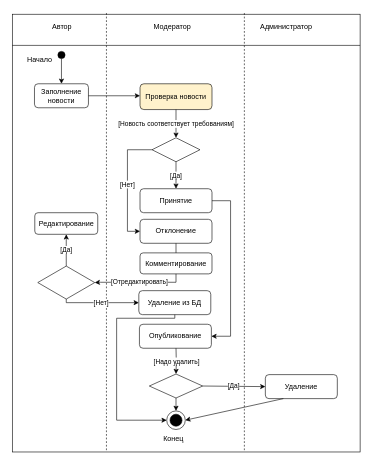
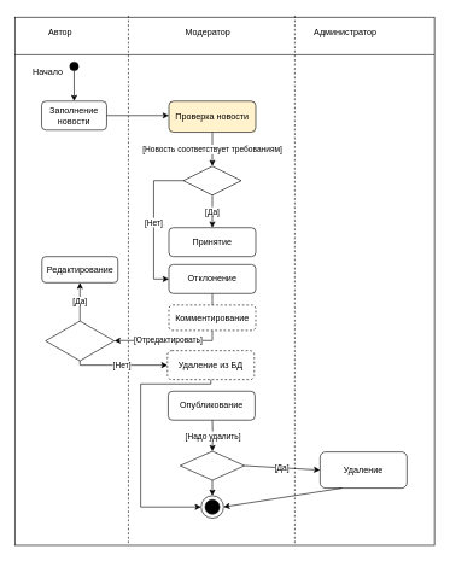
  <mxCell id="0" />
  <mxCell id="1" parent="0" />
  <mxCell id="2" value="" style="rounded=0;whiteSpace=wrap;html=1;fillColor=#FFFFFF;" vertex="1" parent="1"><mxGeometry x="20" y="23" width="580" height="730" as="geometry" /></mxCell>
  <mxCell id="3" value="" style="endArrow=none;html=1;rounded=0;" edge="1" parent="1"><mxGeometry width="50" height="50" relative="1" as="geometry"><mxPoint x="20" y="75" as="sourcePoint" /><mxPoint x="600" y="75" as="targetPoint" /></mxGeometry></mxCell>
- <mxCell id="4" value="Автор" style="text;html=1;strokeColor=none;fillColor=none;align=center;verticalAlign=middle;whiteSpace=wrap;rounded=0;" vertex="1" parent="1"><mxGeometry x="73" y="29" width="60" height="30" as="geometry" /></mxCell>
+ <mxCell id="4" value="Автор" style="text;html=1;strokeColor=none;fillColor=none;align=center;verticalAlign=middle;whiteSpace=wrap;rounded=0;" vertex="1" parent="1"><mxGeometry x="53" y="29" width="60" height="30" as="geometry" /></mxCell>
  <mxCell id="5" value="Модератор" style="text;html=1;strokeColor=none;fillColor=none;align=center;verticalAlign=middle;whiteSpace=wrap;rounded=0;" vertex="1" parent="1"><mxGeometry x="257" y="29" width="60" height="30" as="geometry" /></mxCell>
  <mxCell id="6" value="Администратор" style="text;html=1;strokeColor=none;fillColor=none;align=center;verticalAlign=middle;whiteSpace=wrap;rounded=0;" vertex="1" parent="1"><mxGeometry x="447" y="29" width="60" height="30" as="geometry" /></mxCell>
  <mxCell id="7" value="" style="ellipse;whiteSpace=wrap;html=1;aspect=fixed;fillColor=#000000;" vertex="1" parent="1"><mxGeometry x="96" y="85" width="12" height="12" as="geometry" /></mxCell>
  <mxCell id="8" value="" style="endArrow=classic;html=1;rounded=0;exitX=0.5;exitY=1;exitDx=0;exitDy=0;" edge="1" parent="1" source="7"><mxGeometry width="50" height="50" relative="1" as="geometry"><mxPoint x="352" y="189" as="sourcePoint" /><mxPoint x="102" y="139" as="targetPoint" /></mxGeometry></mxCell>
  <mxCell id="9" value="Заполнение новости" style="rounded=1;whiteSpace=wrap;html=1;fillColor=#FFFFFF;" vertex="1" parent="1"><mxGeometry x="57" y="139" width="90" height="40" as="geometry" /></mxCell>
  <mxCell id="10" value="" style="endArrow=classic;html=1;rounded=0;" edge="1" parent="1"><mxGeometry width="50" height="50" relative="1" as="geometry"><mxPoint x="147" y="159" as="sourcePoint" /><mxPoint x="233" y="159" as="targetPoint" /></mxGeometry></mxCell>
  <mxCell id="11" value="Проверка новости" style="rounded=1;whiteSpace=wrap;html=1;fillColor=#fff2cc;" vertex="1" parent="1"><mxGeometry x="233" y="139" width="120" height="43" as="geometry" /></mxCell>
  <mxCell id="12" value="[Новость соответствует требованиям]" style="endArrow=classic;html=1;rounded=0;exitX=0.5;exitY=1;exitDx=0;exitDy=0;entryX=0.5;entryY=0;entryDx=0;entryDy=0;" edge="1" parent="1" source="11" target="13"><mxGeometry width="50" height="50" relative="1" as="geometry"><mxPoint x="282" y="279" as="sourcePoint" /><mxPoint x="332" y="229" as="targetPoint" /></mxGeometry></mxCell>
  <mxCell id="13" value="" style="rhombus;whiteSpace=wrap;html=1;fillColor=#FFFFFF;" vertex="1" parent="1"><mxGeometry x="253" y="229" width="80" height="40" as="geometry" /></mxCell>
  <mxCell id="14" value="Принятие" style="rounded=1;whiteSpace=wrap;html=1;fillColor=#FFFFFF;" vertex="1" parent="1"><mxGeometry x="233" y="314" width="120" height="40" as="geometry" /></mxCell>
  <mxCell id="15" value="[Да]" style="edgeStyle=orthogonalEdgeStyle;rounded=0;orthogonalLoop=1;jettySize=auto;html=1;" edge="1" parent="1" source="13" target="14"><mxGeometry relative="1" as="geometry" /></mxCell>
  <mxCell id="16" value="Отклонение" style="rounded=1;whiteSpace=wrap;html=1;fillColor=#FFFFFF;" vertex="1" parent="1"><mxGeometry x="233" y="365" width="120" height="40" as="geometry" /></mxCell>
  <mxCell id="17" value="[Нет]" style="edgeStyle=orthogonalEdgeStyle;rounded=0;orthogonalLoop=1;jettySize=auto;html=1;entryX=0;entryY=0.5;entryDx=0;entryDy=0;" edge="1" parent="1" source="13" target="16"><mxGeometry relative="1" as="geometry"><Array as="points"><mxPoint x="212" y="249" /><mxPoint x="212" y="385" /></Array></mxGeometry></mxCell>
- <mxCell id="18" value="Комментирование" style="rounded=1;whiteSpace=wrap;html=1;fillColor=#FFFFFF;" vertex="1" parent="1"><mxGeometry x="233" y="421" width="120" height="35" as="geometry" /></mxCell>
+ <mxCell id="18" value="Комментирование" style="rounded=1;whiteSpace=wrap;html=1;fillColor=#FFFFFF;dashed=1;" vertex="1" parent="1"><mxGeometry x="233" y="421" width="120" height="35" as="geometry" /></mxCell>
  <mxCell id="19" style="edgeStyle=orthogonalEdgeStyle;rounded=0;orthogonalLoop=1;jettySize=auto;html=1;exitX=0.5;exitY=1;exitDx=0;exitDy=0;endArrow=none;" edge="1" parent="1" source="16" target="18"><mxGeometry relative="1" as="geometry"><mxPoint x="293" y="420" as="targetPoint" /><Array as="points"><mxPoint x="293" y="405" /><mxPoint x="293" y="438.5" /></Array></mxGeometry></mxCell>
  <mxCell id="20" value="[Отредактировать]" style="edgeStyle=orthogonalEdgeStyle;rounded=0;orthogonalLoop=1;jettySize=auto;html=1;entryX=1;entryY=0.5;entryDx=0;entryDy=0;exitX=0.5;exitY=1;exitDx=0;exitDy=0;" edge="1" parent="1" source="18" target="36"><mxGeometry relative="1" as="geometry"><mxPoint x="306.053" y="459" as="sourcePoint" /><mxPoint x="166.64" y="501.35" as="targetPoint" /><Array as="points"><mxPoint x="293" y="470" /><mxPoint x="167" y="470" /></Array></mxGeometry></mxCell>
- <mxCell id="21" value="" style="endArrow=classic;html=1;rounded=0;exitX=1;exitY=0.5;exitDx=0;exitDy=0;edgeStyle=orthogonalEdgeStyle;entryX=1;entryY=0.5;entryDx=0;entryDy=0;" edge="1" parent="1" source="14" target="22"><mxGeometry width="50" height="50" relative="1" as="geometry"><mxPoint x="402" y="369" as="sourcePoint" /><mxPoint x="354" y="544" as="targetPoint" /><Array as="points"><mxPoint x="384" y="334" /><mxPoint x="384" y="560" /></Array></mxGeometry></mxCell>
  <mxCell id="22" value="Опубликование" style="rounded=1;whiteSpace=wrap;html=1;fillColor=#FFFFFF;" vertex="1" parent="1"><mxGeometry x="232" y="540" width="120" height="40" as="geometry" /></mxCell>
  <mxCell id="23" value="" style="rhombus;whiteSpace=wrap;html=1;fontFamily=Helvetica;fontSize=12;fontColor=default;align=center;strokeColor=default;fillColor=#FFFFFF;" vertex="1" parent="1"><mxGeometry x="248.5" y="623" width="89" height="40" as="geometry" /></mxCell>
  <mxCell id="24" value="[Надо удалить]" style="edgeStyle=orthogonalEdgeStyle;rounded=0;orthogonalLoop=1;jettySize=auto;html=1;" edge="1" parent="1" target="23"><mxGeometry relative="1" as="geometry"><mxPoint x="293" y="580" as="sourcePoint" /></mxGeometry></mxCell>
  <mxCell id="25" value="[Да]" style="endArrow=classic;html=1;rounded=0;exitX=1;exitY=0.5;exitDx=0;exitDy=0;entryX=0;entryY=0.5;entryDx=0;entryDy=0;" edge="1" parent="1" source="23" target="26"><mxGeometry width="50" height="50" relative="1" as="geometry"><mxPoint x="352" y="659" as="sourcePoint" /><mxPoint x="402" y="609" as="targetPoint" /></mxGeometry></mxCell>
- <mxCell id="26" value="Удаление" style="rounded=1;whiteSpace=wrap;html=1;fillColor=#FFFFFF;" vertex="1" parent="1"><mxGeometry x="442" y="624" width="120" height="40" as="geometry" /></mxCell>
+ <mxCell id="26" value="Удаление" style="rounded=1;whiteSpace=wrap;html=1;fillColor=#FFFFFF;" vertex="1" parent="1"><mxGeometry x="442" y="624" width="120" height="50" as="geometry" /></mxCell>
  <mxCell id="27" value="" style="ellipse;whiteSpace=wrap;html=1;aspect=fixed;fillColor=#FFFFFF;" vertex="1" parent="1"><mxGeometry x="277.5" y="684.5" width="31" height="31" as="geometry" /></mxCell>
  <mxCell id="28" value="" style="ellipse;whiteSpace=wrap;html=1;aspect=fixed;fillColor=#000000;" vertex="1" parent="1"><mxGeometry x="283" y="690" width="20" height="20" as="geometry" /></mxCell>
  <mxCell id="29" value="" style="endArrow=classic;html=1;rounded=0;exitX=0.5;exitY=1;exitDx=0;exitDy=0;entryX=0.5;entryY=0;entryDx=0;entryDy=0;" edge="1" parent="1" source="23" target="27"><mxGeometry width="50" height="50" relative="1" as="geometry"><mxPoint x="292" y="670" as="sourcePoint" /><mxPoint x="294" y="690" as="targetPoint" /></mxGeometry></mxCell>
- <mxCell id="30" value="Конец" style="text;html=1;strokeColor=none;fillColor=none;align=center;verticalAlign=middle;whiteSpace=wrap;rounded=0;" vertex="1" parent="1"><mxGeometry x="259" y="716" width="60" height="30" as="geometry" /></mxCell>
  <mxCell id="31" value="" style="endArrow=classic;html=1;rounded=0;exitX=0.25;exitY=1;exitDx=0;exitDy=0;entryX=1;entryY=0.5;entryDx=0;entryDy=0;" edge="1" parent="1" source="26" target="27"><mxGeometry width="50" height="50" relative="1" as="geometry"><mxPoint x="442" y="729" as="sourcePoint" /><mxPoint x="312" y="699" as="targetPoint" /></mxGeometry></mxCell>
  <mxCell id="32" value="Начало" style="text;html=1;strokeColor=none;fillColor=none;align=center;verticalAlign=middle;whiteSpace=wrap;rounded=0;" vertex="1" parent="1"><mxGeometry x="36" y="85" width="60" height="30" as="geometry" /></mxCell>
  <mxCell id="33" value="" style="endArrow=none;dashed=1;html=1;rounded=0;" edge="1" parent="1"><mxGeometry width="50" height="50" relative="1" as="geometry"><mxPoint x="177" y="750" as="sourcePoint" /><mxPoint x="177" y="20" as="targetPoint" /></mxGeometry></mxCell>
  <mxCell id="34" value="" style="endArrow=none;dashed=1;html=1;rounded=0;" edge="1" parent="1"><mxGeometry width="50" height="50" relative="1" as="geometry"><mxPoint x="407" y="750" as="sourcePoint" /><mxPoint x="407" y="20" as="targetPoint" /></mxGeometry></mxCell>
  <mxCell id="35" value="Редактирование" style="rounded=1;whiteSpace=wrap;html=1;fillColor=#FFFFFF;" vertex="1" parent="1"><mxGeometry x="57.5" y="354" width="105" height="36" as="geometry" /></mxCell>
  <mxCell id="36" value="" style="rhombus;whiteSpace=wrap;html=1;fillColor=#FFFFFF;" vertex="1" parent="1"><mxGeometry x="62.5" y="443" width="95" height="55" as="geometry" /></mxCell>
  <mxCell id="37" value="[Да]" style="endArrow=classic;html=1;rounded=0;entryX=0.5;entryY=1;entryDx=0;entryDy=0;exitX=0.5;exitY=0;exitDx=0;exitDy=0;" edge="1" parent="1" source="36" target="35"><mxGeometry width="50" height="50" relative="1" as="geometry"><mxPoint x="94" y="490" as="sourcePoint" /><mxPoint x="144" y="440" as="targetPoint" /></mxGeometry></mxCell>
- <mxCell id="38" value="Удаление из БД" style="rounded=1;whiteSpace=wrap;html=1;fillColor=#FFFFFF;" vertex="1" parent="1"><mxGeometry x="231" y="484" width="120" height="40" as="geometry" /></mxCell>
+ <mxCell id="38" value="Удаление из БД" style="rounded=1;whiteSpace=wrap;html=1;fillColor=#FFFFFF;dashed=1;" vertex="1" parent="1"><mxGeometry x="231" y="484" width="120" height="40" as="geometry" /></mxCell>
  <mxCell id="39" value="[Нет]" style="endArrow=classic;html=1;rounded=0;exitX=0.5;exitY=1;exitDx=0;exitDy=0;entryX=0;entryY=0.5;entryDx=0;entryDy=0;edgeStyle=orthogonalEdgeStyle;" edge="1" parent="1" source="36" target="38"><mxGeometry width="50" height="50" relative="1" as="geometry"><mxPoint x="114" y="570" as="sourcePoint" /><mxPoint x="164" y="520" as="targetPoint" /><Array as="points"><mxPoint x="110" y="504" /></Array></mxGeometry></mxCell>
  <mxCell id="40" value="" style="endArrow=classic;html=1;rounded=0;exitX=0.5;exitY=1;exitDx=0;exitDy=0;entryX=0;entryY=0.5;entryDx=0;entryDy=0;edgeStyle=orthogonalEdgeStyle;" edge="1" parent="1" source="38" target="27"><mxGeometry width="50" height="50" relative="1" as="geometry"><mxPoint x="309" y="546" as="sourcePoint" /><mxPoint x="321" y="737.5" as="targetPoint" /><Array as="points"><mxPoint x="291" y="530" /><mxPoint x="194" y="530" /><mxPoint x="194" y="700" /></Array></mxGeometry></mxCell>
